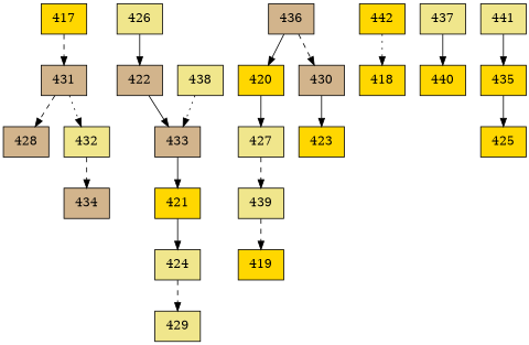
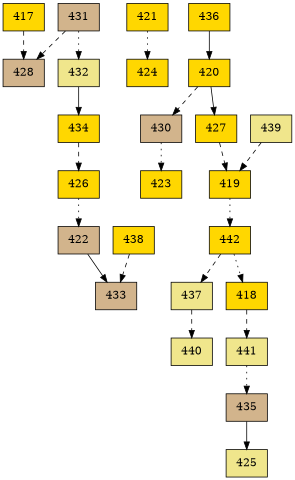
  digraph {
    node [fillcolor=gold shape=record style=filled]
    edge [style=dashed]
    n1 [label="{417}"]
    n2 [fillcolor=tan label="{431}"]
    n3 [fillcolor=tan label="{428}"]
    n4 [fillcolor=khaki label="{432}"]
-   n5 [fillcolor=tan label="{434}"]
-   n6 [fillcolor=khaki label="{426}"]
+   n5 [label="{434}"]
+   n6 [label="{426}"]
    n7 [fillcolor=tan label="{422}"]
    n8 [fillcolor=tan label="{433}"]
-   n9 [fillcolor=khaki label="{438}"]
+   n9 [label="{438}"]
    n10 [label="{421}"]
-   n11 [fillcolor=khaki label="{424}"]
-   n12 [fillcolor=khaki label="{429}"]
-   n13 [fillcolor=tan label="{436}"]
+   n11 [label="{424}"]
+   n13 [label="{436}"]
    n14 [label="{420}"]
    n15 [fillcolor=tan label="{430}"]
-   n16 [fillcolor=khaki label="{427}"]
+   n16 [label="{427}"]
    n17 [label="{423}"]
    n18 [fillcolor=khaki label="{439}"]
    n19 [label="{419}"]
    n20 [label="{442}"]
    n21 [fillcolor=khaki label="{437}"]
    n22 [label="{418}"]
-   n23 [label="{440}"]
+   n23 [fillcolor=khaki label="{440}"]
    n24 [fillcolor=khaki label="{441}"]
-   n25 [label="{435}"]
-   n26 [label="{425}"]
-   n1 -> n2
+   n25 [fillcolor=tan label="{435}"]
+   n26 [fillcolor=khaki label="{425}"]
+   n1 -> n3
    n2 -> n3
    n2 -> n4 [style=dotted]
-   n4 -> n5
-   n6 -> n7 [style=solid]
+   n4 -> n5 [style=solid]
+   n5 -> n6
+   n6 -> n7 [style=dotted]
    n7 -> n8 [style=solid]
-   n8 -> n10 [style=solid]
-   n9 -> n8 [style=dotted]
-   n10 -> n11 [style=solid]
-   n11 -> n12
+   n9 -> n8
+   n10 -> n11 [style=dotted]
    n13 -> n14 [style=solid]
-   n13 -> n15
+   n14 -> n15
    n14 -> n16 [style=solid]
-   n15 -> n17 [style=solid]
-   n16 -> n18
+   n15 -> n17 [style=dotted]
+   n16 -> n19
    n18 -> n19
+   n19 -> n20 [style=dotted]
+   n20 -> n21
    n20 -> n22 [style=dotted]
-   n21 -> n23 [style=solid]
-   n24 -> n25 [style=solid]
+   n21 -> n23
+   n22 -> n24
+   n24 -> n25 [style=dotted]
    n25 -> n26 [style=solid]
  }
